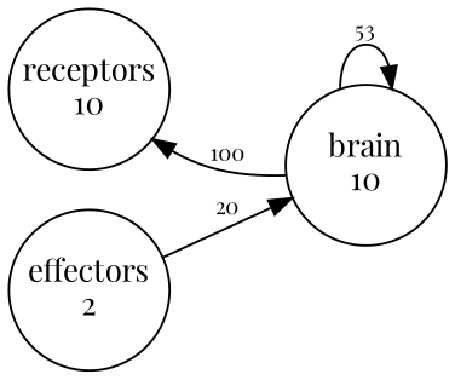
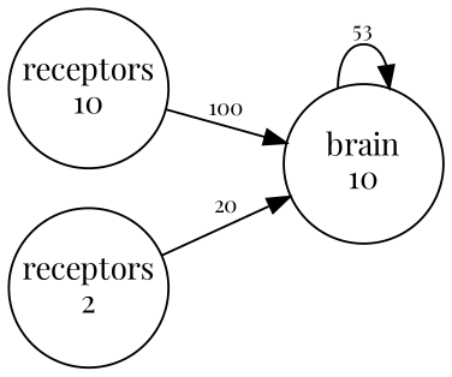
  digraph {
    fontname="Playfair Display"
    rankdir=LR
    node [fixedsize=true fontname="Playfair Display" shape=circle]
    edge [fontname="Playfair Display" fontsize=10]
    n1 [height=1 label="receptors\n10"]
    n2 [height=1 label="brain\n10"]
-   n3 [height=1 label="effectors\n2"]
-   n2 -> n1 [label=100]
+   n3 [height=1 label="receptors\n2"]
+   n1 -> n2 [label=100]
    n2 -> n2 [label=53]
    n3 -> n2 [label=20]
  }
